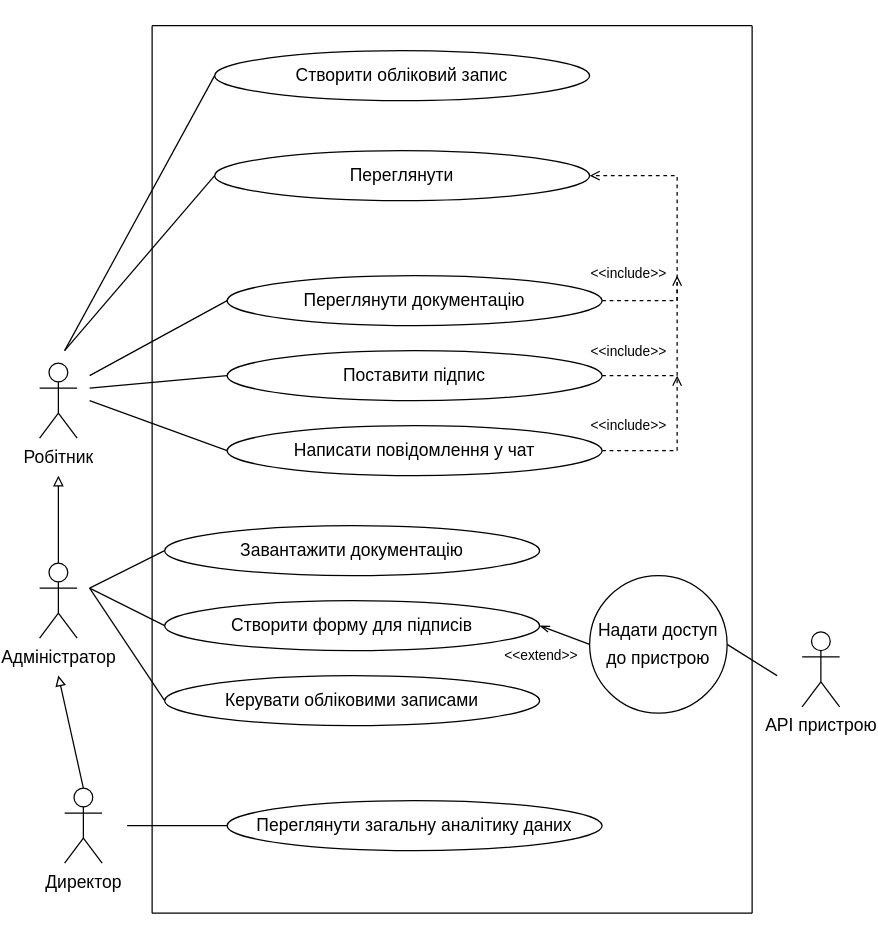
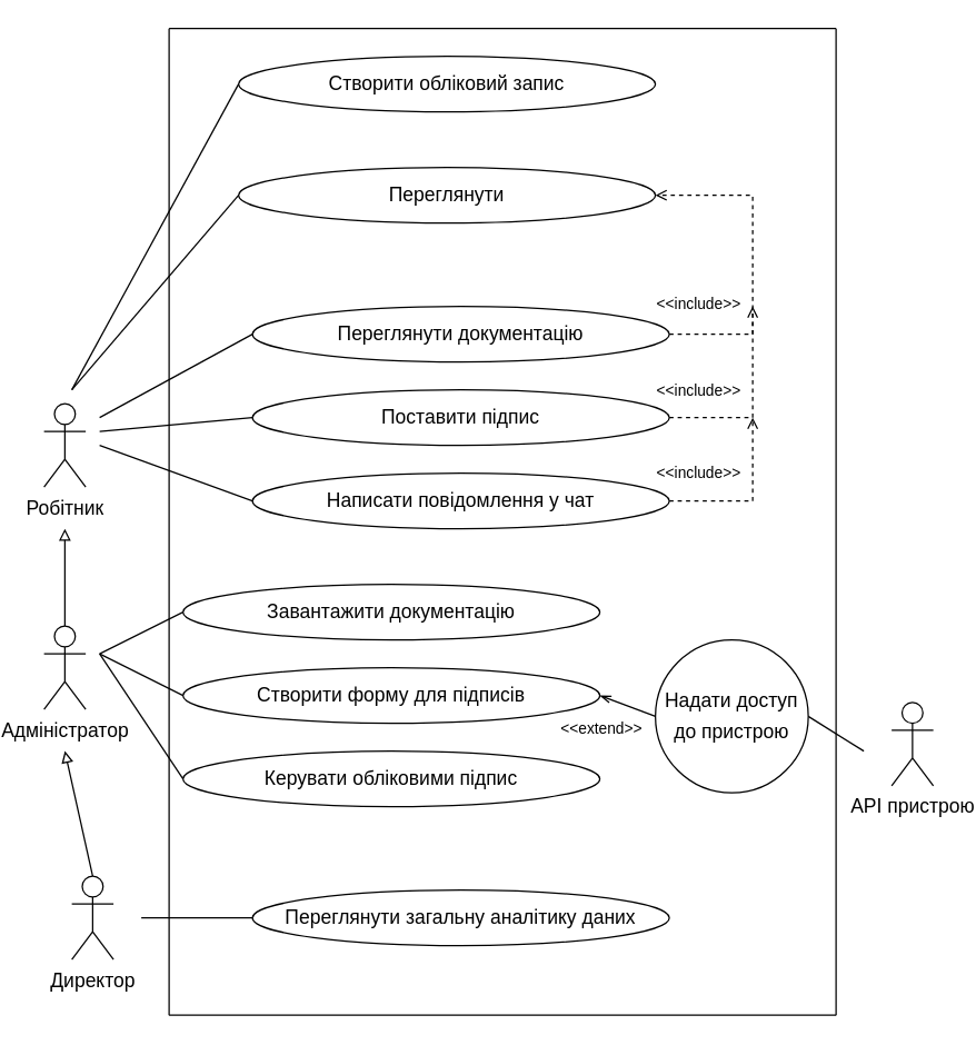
  <mxCell id="0" />
  <mxCell id="1" parent="0" />
  <mxCell id="2" value="&lt;font style=&quot;font-size: 14px&quot;&gt;Робітник&lt;/font&gt;" style="shape=umlActor;verticalLabelPosition=bottom;verticalAlign=top;html=1;outlineConnect=0;labelBackgroundColor=none;" parent="1" vertex="1"><mxGeometry x="20" y="290" width="30" height="60" as="geometry" /></mxCell>
  <mxCell id="3" value="&lt;font style=&quot;font-size: 14px&quot;&gt;Створити обліковий запис&lt;/font&gt;" style="ellipse;whiteSpace=wrap;html=1;labelBackgroundColor=none;fontColor=#000000;" parent="1" vertex="1"><mxGeometry x="160" y="40" width="300" height="40" as="geometry" /></mxCell>
  <mxCell id="4" value="&lt;font style=&quot;font-size: 14px&quot;&gt;Переглянути&lt;/font&gt;" style="ellipse;whiteSpace=wrap;html=1;labelBackgroundColor=none;fontColor=#000000;" parent="1" vertex="1"><mxGeometry x="160" y="120" width="300" height="40" as="geometry" /></mxCell>
  <mxCell id="5" style="edgeStyle=orthogonalEdgeStyle;rounded=0;orthogonalLoop=1;jettySize=auto;html=1;fontColor=#000000;endArrow=block;endFill=0;strokeWidth=1;" parent="1" source="6" edge="1"><mxGeometry relative="1" as="geometry"><mxPoint x="35" y="380" as="targetPoint" /></mxGeometry></mxCell>
  <mxCell id="6" value="&lt;span style=&quot;font-size: 14px&quot;&gt;Адміністратор&lt;/span&gt;" style="shape=umlActor;verticalLabelPosition=bottom;verticalAlign=top;html=1;outlineConnect=0;labelBackgroundColor=none;" parent="1" vertex="1"><mxGeometry x="20" y="450" width="30" height="60" as="geometry" /></mxCell>
  <mxCell id="7" value="" style="endArrow=none;html=1;fontFamily=Times New Roman;fontSize=11;strokeWidth=1;entryX=0;entryY=0.5;entryDx=0;entryDy=0;" parent="1" target="3" edge="1"><mxGeometry width="50" height="50" relative="1" as="geometry"><mxPoint x="40" y="280" as="sourcePoint" /><mxPoint x="160" y="230" as="targetPoint" /></mxGeometry></mxCell>
  <mxCell id="8" value="" style="endArrow=none;html=1;fontFamily=Times New Roman;fontSize=11;strokeWidth=1;entryX=0;entryY=0.5;entryDx=0;entryDy=0;" parent="1" target="4" edge="1"><mxGeometry width="50" height="50" relative="1" as="geometry"><mxPoint x="40" y="280" as="sourcePoint" /><mxPoint x="160" y="230" as="targetPoint" /></mxGeometry></mxCell>
  <mxCell id="9" style="edgeStyle=orthogonalEdgeStyle;rounded=0;orthogonalLoop=1;jettySize=auto;html=1;entryX=1;entryY=0.5;entryDx=0;entryDy=0;endArrow=open;endFill=0;strokeWidth=1;fontColor=#000000;exitX=1;exitY=0.5;exitDx=0;exitDy=0;dashed=1;" parent="1" source="11" target="4" edge="1"><mxGeometry relative="1" as="geometry"><Array as="points"><mxPoint x="530" y="240" /><mxPoint x="530" y="140" /></Array></mxGeometry></mxCell>
  <mxCell id="10" value="&amp;lt;&amp;lt;include&amp;gt;&amp;gt;" style="edgeLabel;html=1;align=center;verticalAlign=middle;resizable=0;points=[];fontColor=#000000;" parent="9" vertex="1" connectable="0"><mxGeometry x="-0.253" y="2" relative="1" as="geometry"><mxPoint x="-38" y="3.07" as="offset" /></mxGeometry></mxCell>
  <mxCell id="11" value="&lt;span style=&quot;font-size: 14px&quot;&gt;Переглянути документацію&lt;/span&gt;" style="ellipse;whiteSpace=wrap;html=1;labelBackgroundColor=none;fontColor=#000000;" parent="1" vertex="1"><mxGeometry x="170" y="220" width="300" height="40" as="geometry" /></mxCell>
  <mxCell id="12" style="edgeStyle=orthogonalEdgeStyle;rounded=0;orthogonalLoop=1;jettySize=auto;html=1;dashed=1;endArrow=open;endFill=0;strokeWidth=1;fontColor=#000000;" parent="1" edge="1"><mxGeometry relative="1" as="geometry"><mxPoint x="530" y="219.97" as="targetPoint" /><mxPoint x="470" y="300.004" as="sourcePoint" /><Array as="points"><mxPoint x="530" y="299.97" /><mxPoint x="530" y="239.97" /></Array></mxGeometry></mxCell>
  <mxCell id="13" value="&amp;lt;&amp;lt;include&amp;gt;&amp;gt;" style="edgeLabel;html=1;align=center;verticalAlign=middle;resizable=0;points=[];fontColor=#000000;" parent="12" vertex="1" connectable="0"><mxGeometry x="-0.088" y="3" relative="1" as="geometry"><mxPoint x="-37" y="-15.9" as="offset" /></mxGeometry></mxCell>
  <mxCell id="14" value="&lt;font style=&quot;font-size: 14px&quot;&gt;Поставити підпис&lt;/font&gt;" style="ellipse;whiteSpace=wrap;html=1;labelBackgroundColor=none;fontColor=#000000;" parent="1" vertex="1"><mxGeometry x="170" y="280" width="300" height="40" as="geometry" /></mxCell>
  <mxCell id="15" style="edgeStyle=orthogonalEdgeStyle;rounded=0;orthogonalLoop=1;jettySize=auto;html=1;dashed=1;endArrow=open;endFill=0;strokeWidth=1;fontColor=#000000;" parent="1" source="17" edge="1"><mxGeometry relative="1" as="geometry"><mxPoint x="530" y="300" as="targetPoint" /><Array as="points"><mxPoint x="530" y="360" /><mxPoint x="530" y="300" /></Array></mxGeometry></mxCell>
  <mxCell id="16" value="&amp;lt;&amp;lt;include&amp;gt;&amp;gt;" style="edgeLabel;html=1;align=center;verticalAlign=middle;resizable=0;points=[];fontColor=#000000;" parent="15" vertex="1" connectable="0"><mxGeometry x="-0.054" relative="1" as="geometry"><mxPoint x="-36.55" y="-20.03" as="offset" /></mxGeometry></mxCell>
  <mxCell id="17" value="&lt;span style=&quot;font-size: 14px&quot;&gt;Написати повідомлення у чат&lt;/span&gt;" style="ellipse;whiteSpace=wrap;html=1;labelBackgroundColor=none;fontColor=#000000;" parent="1" vertex="1"><mxGeometry x="170" y="340" width="300" height="40" as="geometry" /></mxCell>
  <mxCell id="18" value="" style="endArrow=none;html=1;fontFamily=Times New Roman;fontSize=11;strokeWidth=1;entryX=0;entryY=0.5;entryDx=0;entryDy=0;" parent="1" target="11" edge="1"><mxGeometry width="50" height="50" relative="1" as="geometry"><mxPoint x="60" y="300" as="sourcePoint" /><mxPoint x="210" y="330" as="targetPoint" /></mxGeometry></mxCell>
  <mxCell id="19" value="" style="endArrow=none;html=1;fontFamily=Times New Roman;fontSize=11;strokeWidth=1;entryX=0;entryY=0.5;entryDx=0;entryDy=0;" parent="1" target="14" edge="1"><mxGeometry width="50" height="50" relative="1" as="geometry"><mxPoint x="60" y="310" as="sourcePoint" /><mxPoint x="210" y="330" as="targetPoint" /></mxGeometry></mxCell>
  <mxCell id="20" value="" style="endArrow=none;html=1;fontFamily=Times New Roman;fontSize=11;strokeWidth=1;entryX=0;entryY=0.5;entryDx=0;entryDy=0;" parent="1" target="17" edge="1"><mxGeometry width="50" height="50" relative="1" as="geometry"><mxPoint x="60" y="320" as="sourcePoint" /><mxPoint x="210" y="330" as="targetPoint" /></mxGeometry></mxCell>
  <mxCell id="21" style="edgeStyle=none;rounded=0;orthogonalLoop=1;jettySize=auto;html=1;startArrow=none;startFill=0;endArrow=block;endFill=0;strokeColor=#000000;strokeWidth=1;fontSize=11;fontColor=#000000;" parent="1" source="22" edge="1"><mxGeometry relative="1" as="geometry"><mxPoint x="270" y="460" as="targetPoint" /></mxGeometry></mxCell>
  <mxCell id="22" value="&lt;span style=&quot;font-size: 14px&quot;&gt;Завантажити документацію&lt;/span&gt;" style="ellipse;whiteSpace=wrap;html=1;labelBackgroundColor=none;fontColor=#000000;" parent="1" vertex="1"><mxGeometry x="120" y="420" width="300" height="40" as="geometry" /></mxCell>
  <mxCell id="23" value="&lt;span style=&quot;font-size: 14px&quot;&gt;Створити форму для підписів&lt;/span&gt;" style="ellipse;whiteSpace=wrap;html=1;labelBackgroundColor=none;fontColor=#000000;" parent="1" vertex="1"><mxGeometry x="120" y="480" width="300" height="40" as="geometry" /></mxCell>
  <mxCell id="24" value="" style="endArrow=none;html=1;fontFamily=Times New Roman;fontSize=11;strokeWidth=1;entryX=0;entryY=0.5;entryDx=0;entryDy=0;" parent="1" target="22" edge="1"><mxGeometry width="50" height="50" relative="1" as="geometry"><mxPoint x="60" y="470" as="sourcePoint" /><mxPoint x="350" y="370" as="targetPoint" /></mxGeometry></mxCell>
  <mxCell id="25" value="" style="endArrow=none;html=1;fontFamily=Times New Roman;fontSize=11;strokeWidth=1;exitX=0;exitY=0.5;exitDx=0;exitDy=0;" parent="1" source="23" edge="1"><mxGeometry width="50" height="50" relative="1" as="geometry"><mxPoint x="350" y="450" as="sourcePoint" /><mxPoint x="60" y="470" as="targetPoint" /></mxGeometry></mxCell>
  <mxCell id="26" value="&lt;span style=&quot;font-size: 14px&quot;&gt;API пристрою&lt;/span&gt;" style="shape=umlActor;verticalLabelPosition=bottom;verticalAlign=top;html=1;outlineConnect=0;labelBackgroundColor=none;" parent="1" vertex="1"><mxGeometry x="630" y="505" width="30" height="60" as="geometry" /></mxCell>
  <mxCell id="27" style="edgeStyle=none;rounded=0;orthogonalLoop=1;jettySize=auto;html=1;exitX=1;exitY=0.5;exitDx=0;exitDy=0;endArrow=none;endFill=0;strokeWidth=1;fontSize=18;fontColor=#000000;startArrow=none;startFill=0;" parent="1" source="30" edge="1"><mxGeometry relative="1" as="geometry"><mxPoint x="610" y="540" as="targetPoint" /></mxGeometry></mxCell>
  <mxCell id="28" style="edgeStyle=none;rounded=0;orthogonalLoop=1;jettySize=auto;html=1;exitX=0;exitY=0.5;exitDx=0;exitDy=0;entryX=1;entryY=0.5;entryDx=0;entryDy=0;startArrow=none;startFill=0;endArrow=openThin;endFill=0;strokeColor=#000000;strokeWidth=1;fontSize=18;fontColor=#000000;dashed=0;" parent="1" source="30" target="23" edge="1"><mxGeometry relative="1" as="geometry" /></mxCell>
  <mxCell id="29" value="&lt;font style=&quot;font-size: 11px;&quot;&gt;&amp;lt;&amp;lt;extend&amp;gt;&amp;gt;&lt;/font&gt;" style="edgeLabel;html=1;align=center;verticalAlign=middle;resizable=0;points=[];fontSize=11;fontColor=#000000;" parent="28" vertex="1" connectable="0"><mxGeometry x="0.331" y="-1" relative="1" as="geometry"><mxPoint x="-14" y="19.08" as="offset" /></mxGeometry></mxCell>
  <mxCell id="30" value="&lt;font face=&quot;Helvetica&quot; style=&quot;font-size: 14px&quot;&gt;Надати доступ до пристрою&lt;/font&gt;" style="ellipse;whiteSpace=wrap;html=1;aspect=fixed;fontFamily=Times New Roman;fontSize=18;spacingTop=-2;labelBackgroundColor=none;" parent="1" vertex="1"><mxGeometry x="460" y="460" width="110" height="110" as="geometry" /></mxCell>
- <mxCell id="31" value="&lt;span style=&quot;font-size: 14px&quot;&gt;Керувати обліковими записами&lt;/span&gt;" style="ellipse;whiteSpace=wrap;html=1;labelBackgroundColor=none;fontColor=#000000;" parent="1" vertex="1"><mxGeometry x="120" y="540" width="300" height="40" as="geometry" /></mxCell>
+ <mxCell id="31" value="&lt;span style=&quot;font-size: 14px&quot;&gt;Керувати обліковими підпис&lt;/span&gt;" style="ellipse;whiteSpace=wrap;html=1;labelBackgroundColor=none;fontColor=#000000;" parent="1" vertex="1"><mxGeometry x="120" y="540" width="300" height="40" as="geometry" /></mxCell>
  <mxCell id="32" value="" style="endArrow=none;html=1;fontFamily=Times New Roman;fontSize=11;strokeColor=#000000;strokeWidth=1;entryX=0;entryY=0.5;entryDx=0;entryDy=0;" parent="1" target="31" edge="1"><mxGeometry width="50" height="50" relative="1" as="geometry"><mxPoint x="60" y="470" as="sourcePoint" /><mxPoint x="290" y="620" as="targetPoint" /></mxGeometry></mxCell>
  <mxCell id="33" style="edgeStyle=none;rounded=0;orthogonalLoop=1;jettySize=auto;html=1;exitX=0.5;exitY=0;exitDx=0;exitDy=0;exitPerimeter=0;startArrow=none;startFill=0;endArrow=block;endFill=0;strokeColor=#000000;strokeWidth=1;fontSize=11;fontColor=#000000;" parent="1" source="34" edge="1"><mxGeometry relative="1" as="geometry"><mxPoint x="35" y="540" as="targetPoint" /></mxGeometry></mxCell>
  <mxCell id="34" value="&lt;span style=&quot;font-size: 14px&quot;&gt;Директор&lt;/span&gt;" style="shape=umlActor;verticalLabelPosition=bottom;verticalAlign=top;html=1;outlineConnect=0;labelBackgroundColor=none;" parent="1" vertex="1"><mxGeometry x="40" y="630" width="30" height="60" as="geometry" /></mxCell>
  <mxCell id="35" value="&lt;span style=&quot;font-size: 14px&quot;&gt;Переглянути загальну аналітику даних&lt;/span&gt;" style="ellipse;whiteSpace=wrap;html=1;labelBackgroundColor=none;fontColor=#000000;" parent="1" vertex="1"><mxGeometry x="170" y="640" width="300" height="40" as="geometry" /></mxCell>
  <mxCell id="36" value="" style="endArrow=none;html=1;fontFamily=Times New Roman;fontSize=11;strokeColor=#000000;strokeWidth=1;entryX=0;entryY=0.5;entryDx=0;entryDy=0;" parent="1" target="35" edge="1"><mxGeometry width="50" height="50" relative="1" as="geometry"><mxPoint x="90" y="660" as="sourcePoint" /><mxPoint x="270" y="390" as="targetPoint" /></mxGeometry></mxCell>
  <mxCell id="37" value="" style="endArrow=none;html=1;strokeColor=#000000;strokeWidth=1;fontSize=11;fontColor=#000000;" parent="1" edge="1"><mxGeometry width="50" height="50" relative="1" as="geometry"><mxPoint x="110" y="730" as="sourcePoint" /><mxPoint x="110" y="20" as="targetPoint" /></mxGeometry></mxCell>
  <mxCell id="38" value="" style="endArrow=none;html=1;fontFamily=Times New Roman;fontSize=11;strokeColor=#000000;strokeWidth=1;" parent="1" edge="1"><mxGeometry width="50" height="50" relative="1" as="geometry"><mxPoint x="590" y="20" as="sourcePoint" /><mxPoint x="110" y="20" as="targetPoint" /></mxGeometry></mxCell>
  <mxCell id="39" value="" style="endArrow=none;html=1;fontFamily=Times New Roman;fontSize=11;strokeColor=#000000;strokeWidth=1;" parent="1" edge="1"><mxGeometry width="50" height="50" relative="1" as="geometry"><mxPoint x="590" y="730" as="sourcePoint" /><mxPoint x="590" y="20" as="targetPoint" /></mxGeometry></mxCell>
  <mxCell id="40" value="" style="endArrow=none;html=1;fontFamily=Times New Roman;fontSize=11;strokeColor=#000000;strokeWidth=1;" parent="1" edge="1"><mxGeometry width="50" height="50" relative="1" as="geometry"><mxPoint x="590" y="730" as="sourcePoint" /><mxPoint x="110" y="730" as="targetPoint" /></mxGeometry></mxCell>
